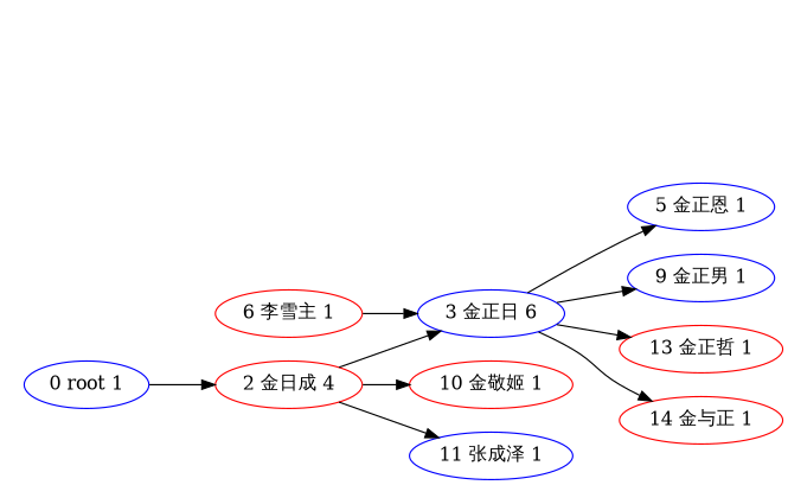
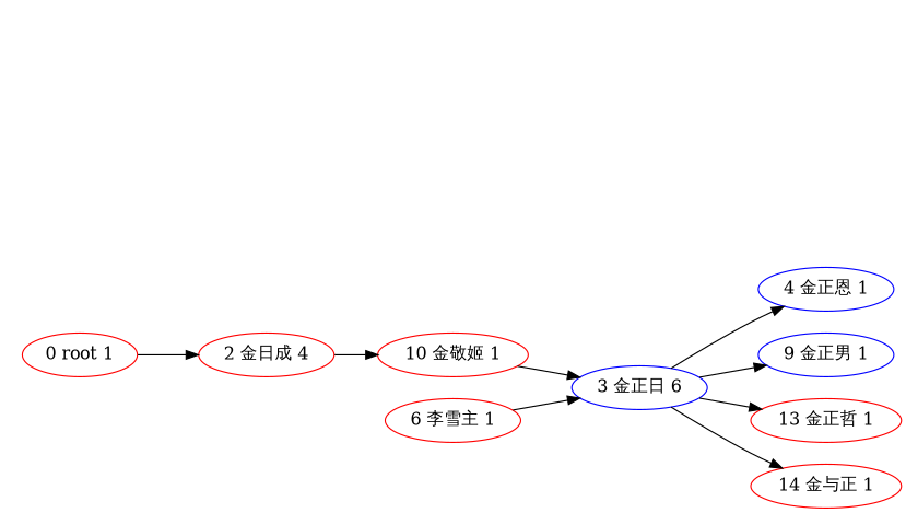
  digraph {
    rankdir=LR
    node [color=red style=solid]
-   n1 [color=blue label="0 root 1"]
+   n1 [label="0 root 1"]
    n2 [label="2 金日成 4"]
    n3 [color=blue label="3 金正日 6"]
    n4 [label="10 金敬姬 1"]
-   n5 [color=blue label="11 张成泽 1"]
    n6 [label="1 金英淑 0" style=invis]
-   n7 [color=blue label="5 金正恩 1"]
+   n7 [color=blue label="4 金正恩 1"]
    n8 [color=blue label="9 金正男 1"]
    n9 [label="13 金正哲 1"]
    n10 [label="14 金与正 1"]
    n11 [label="6 李雪主 1"]
    n12 [label="4 高英姫 0" style=invis]
    n13 [label="7 金主爱 0" style=invis]
    n14 [label="8 成蕙琳 0" style=invis]
    n15 [label="12 金雪松 0" style=invis]
    n1 -> n2
-   n2 -> n3
+   n4 -> n3
    n2 -> n4
-   n2 -> n5
    n3 -> n7
    n3 -> n8
    n3 -> n9
    n3 -> n10
    n11 -> n3
  }
